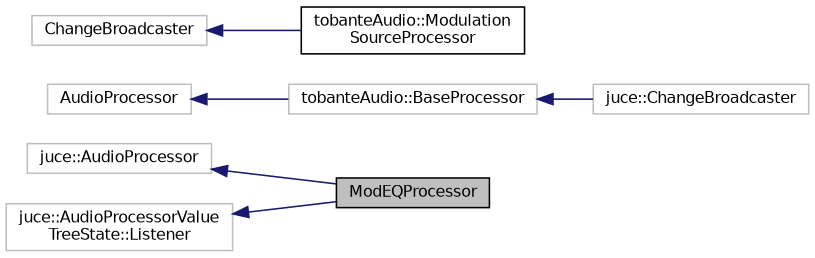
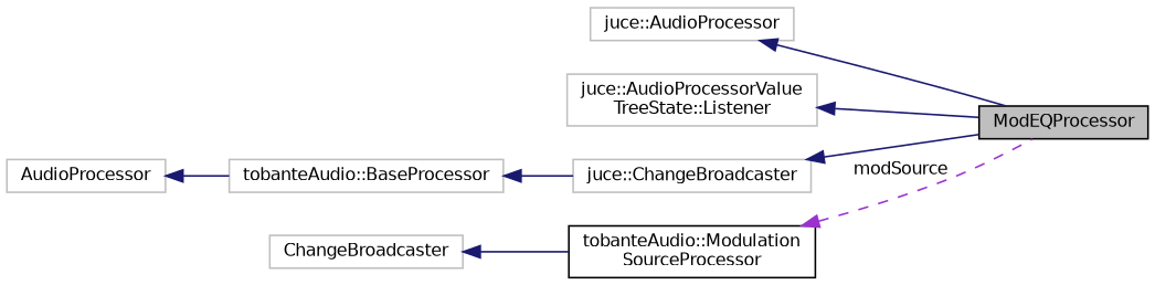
  digraph {
    rankdir=LR
    node [color=grey75 fillcolor=white fontname=Helvetica fontsize=10 shape=record style=filled]
    edge [color=midnightblue dir=back fontname=Helvetica fontsize=10 labelfontname=Helvetica labelfontsize=10 style=solid]
    n1 [color=black fillcolor=grey75 fontcolor=black height=0.2 label=ModEQProcessor width=0.4]
    n2 [height=0.2 label="juce::AudioProcessor" width=0.4]
    n3 [height=0.2 label="juce::AudioProcessorValue\lTreeState::Listener" width=0.4]
    n4 [height=0.2 label="juce::ChangeBroadcaster" width=0.4]
    n5 [color=black height=0.2 label="tobanteAudio::Modulation\lSourceProcessor" width=0.4]
    n6 [height=0.2 label="tobanteAudio::BaseProcessor" width=0.4]
    n7 [height=0.2 label=AudioProcessor width=0.4]
    n8 [height=0.2 label=ChangeBroadcaster width=0.4]
    n2 -> n1
    n3 -> n1
+   n4 -> n1
+   n5 -> n1 [color=darkorchid3 label=" modSource" style=dashed]
    n6 -> n4
    n7 -> n6
    n8 -> n5
  }
